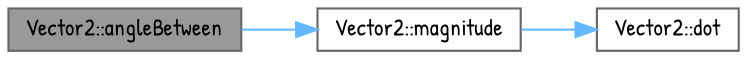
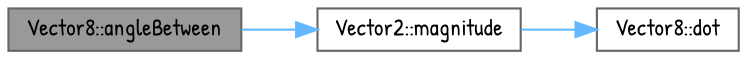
  digraph {
    fontname="Patrick Hand"
    rankdir=LR
    node [color=grey40 fillcolor=white fontname="Patrick Hand" fontsize=11 shape=box style=filled]
    edge [color=steelblue1 fontname="Patrick Hand" fontsize=11 labelfontname=Helvetica labelfontsize=10 style=solid]
-   n1 [color=gray40 fillcolor=grey60 fontcolor=black height=0.2 label="Vector2::angleBetween" width=0.4]
+   n1 [color=gray40 fillcolor=grey60 fontcolor=black height=0.2 label="Vector8::angleBetween" width=0.4]
    n2 [height=0.2 label="Vector2::magnitude" width=0.4]
-   n3 [height=0.2 label="Vector2::dot" width=0.4]
+   n3 [height=0.2 label="Vector8::dot" width=0.4]
    n1 -> n2
    n2 -> n3
  }
